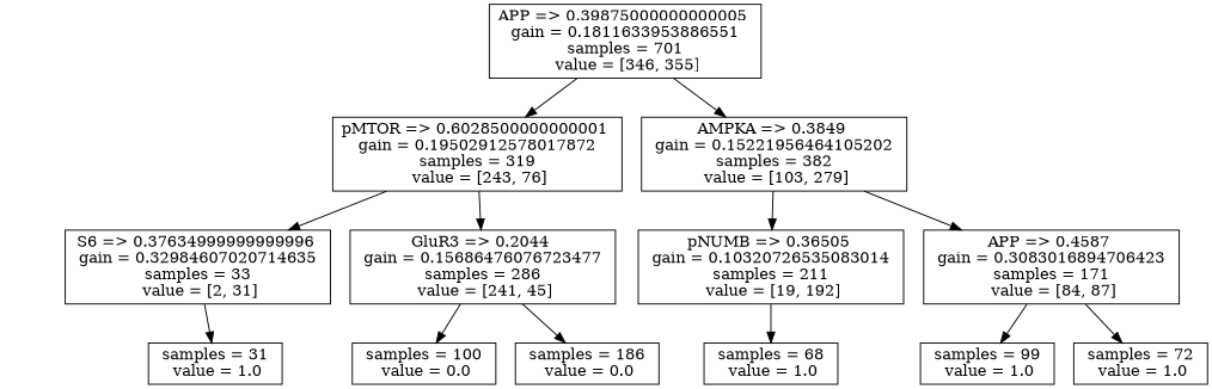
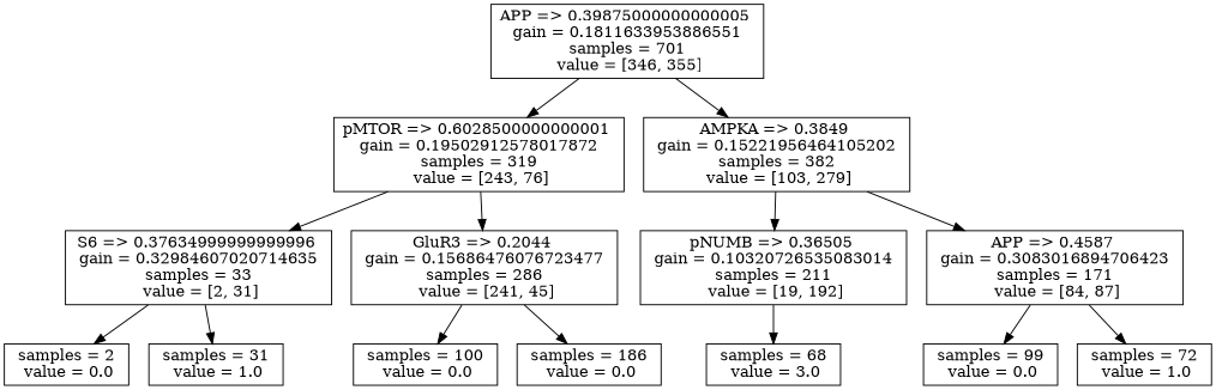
  digraph {
    node [shape=box]
    n1 [label="APP => 0.39875000000000005 \n gain = 0.1811633953886551 \n samples = 701 \n value = [346, 355]"]
    n2 [label="pMTOR => 0.6028500000000001 \n gain = 0.19502912578017872 \n samples = 319 \n value = [243, 76]"]
    n3 [label="AMPKA => 0.3849 \n gain = 0.15221956464105202 \n samples = 382 \n value = [103, 279]"]
    n4 [label="S6 => 0.37634999999999996 \n gain = 0.32984607020714635 \n samples = 33 \n value = [2, 31]"]
    n5 [label="GluR3 => 0.2044 \n gain = 0.15686476076723477 \n samples = 286 \n value = [241, 45]"]
    n6 [label="pNUMB => 0.36505 \n gain = 0.10320726535083014 \n samples = 211 \n value = [19, 192]"]
    n7 [label="APP => 0.4587 \n gain = 0.3083016894706423 \n samples = 171 \n value = [84, 87]"]
+   n8 [label=" samples = 2 \n value = 0.0"]
    n9 [label=" samples = 31 \n value = 1.0"]
    n10 [label=" samples = 100 \n value = 0.0"]
    n11 [label=" samples = 186 \n value = 0.0"]
-   n12 [label=" samples = 68 \n value = 1.0"]
-   n13 [label=" samples = 99 \n value = 1.0"]
+   n12 [label=" samples = 68 \n value = 3.0"]
+   n13 [label=" samples = 99 \n value = 0.0"]
    n14 [label=" samples = 72 \n value = 1.0"]
    n1 -> n2
    n1 -> n3
    n2 -> n4
    n2 -> n5
    n3 -> n6
    n3 -> n7
+   n4 -> n8
    n4 -> n9
    n5 -> n10
    n5 -> n11
    n6 -> n12
    n7 -> n13
    n7 -> n14
  }
